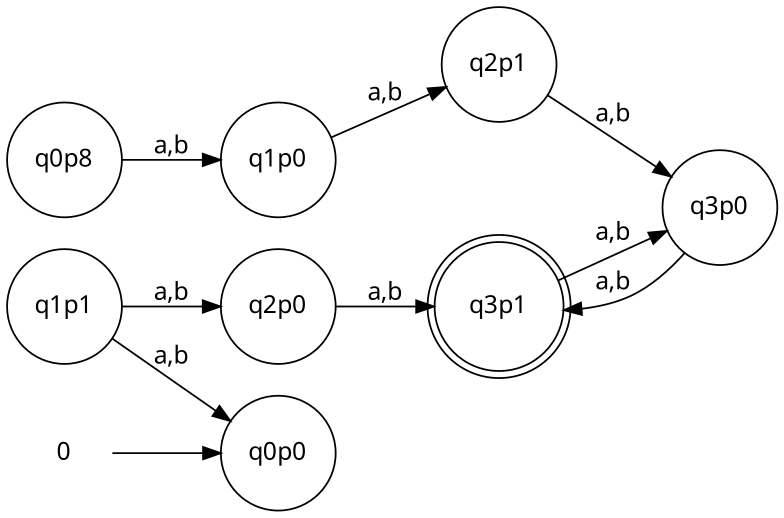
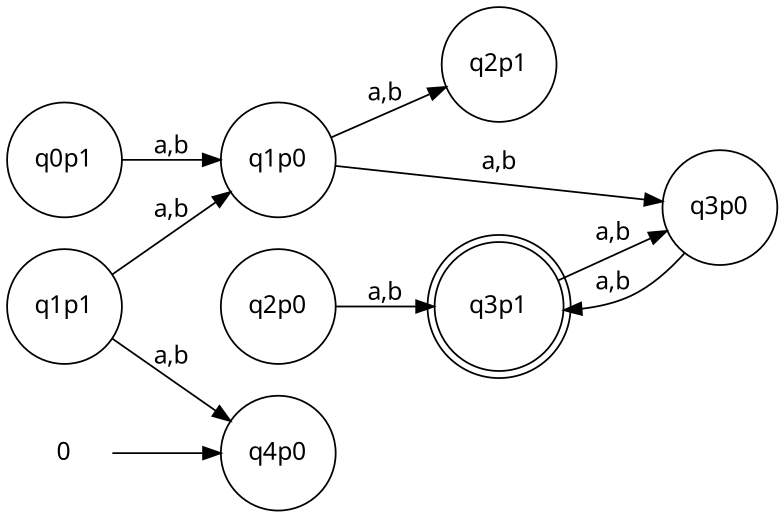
  digraph {
    fontname="Noto Sans"
    rankdir=LR
    node [fontname="Noto Sans" shape=circle]
    edge [fontname="Noto Sans"]
    q3p1 [shape=doublecircle]
    q3p0
    q1p1
-   q0p0
+   q0p0 [label=q4p0]
    q2p0
-   q0p1 [label=q0p8]
+   q0p1
    q1p0
    q2p1
    0 [shape=none]
    q3p1 -> q3p0 [label="a,b"]
    q3p0 -> q3p1 [label="a,b"]
    q1p1 -> q0p0 [label="a,b"]
-   q1p1 -> q2p0 [label="a,b"]
+   q1p1 -> q1p0 [label="a,b"]
    q2p0 -> q3p1 [label="a,b"]
    q0p1 -> q1p0 [label="a,b"]
    q1p0 -> q2p1 [label="a,b"]
-   q2p1 -> q3p0 [label="a,b"]
+   q1p0 -> q3p0 [label="a,b"]
    0 -> q0p0
  }
